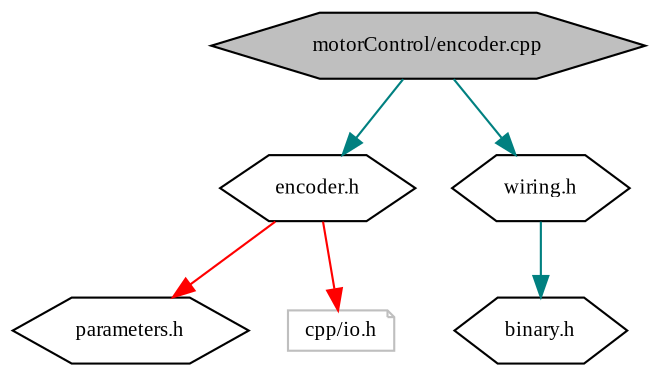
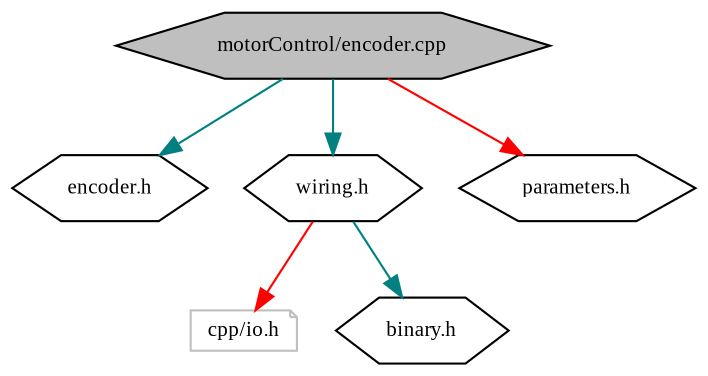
  digraph {
    fontname="Liberation Serif"
    node [color=black fillcolor=white fontname="Liberation Serif" fontsize=10 shape=hexagon style=filled]
    edge [color=teal fontname="Liberation Serif" fontsize=10 labelfontname=FreeSans labelfontsize=10 style=solid]
    n1 [fillcolor=grey75 fontcolor=black height=0.2 label="motorControl/encoder.cpp" width=0.4]
    n2 [height=0.2 label="encoder.h" width=0.4]
    n3 [height=0.2 label="wiring.h" width=0.4]
    n4 [height=0.2 label="parameters.h" width=0.4]
    n5 [color=grey75 height=0.2 label="cpp/io.h" shape=note width=0.4]
    n6 [height=0.2 label="binary.h" width=0.4]
    n1 -> n2
    n1 -> n3
-   n2 -> n4 [color=red]
-   n2 -> n5 [color=red]
+   n1 -> n4 [color=red]
+   n3 -> n5 [color=red]
    n3 -> n6
  }
